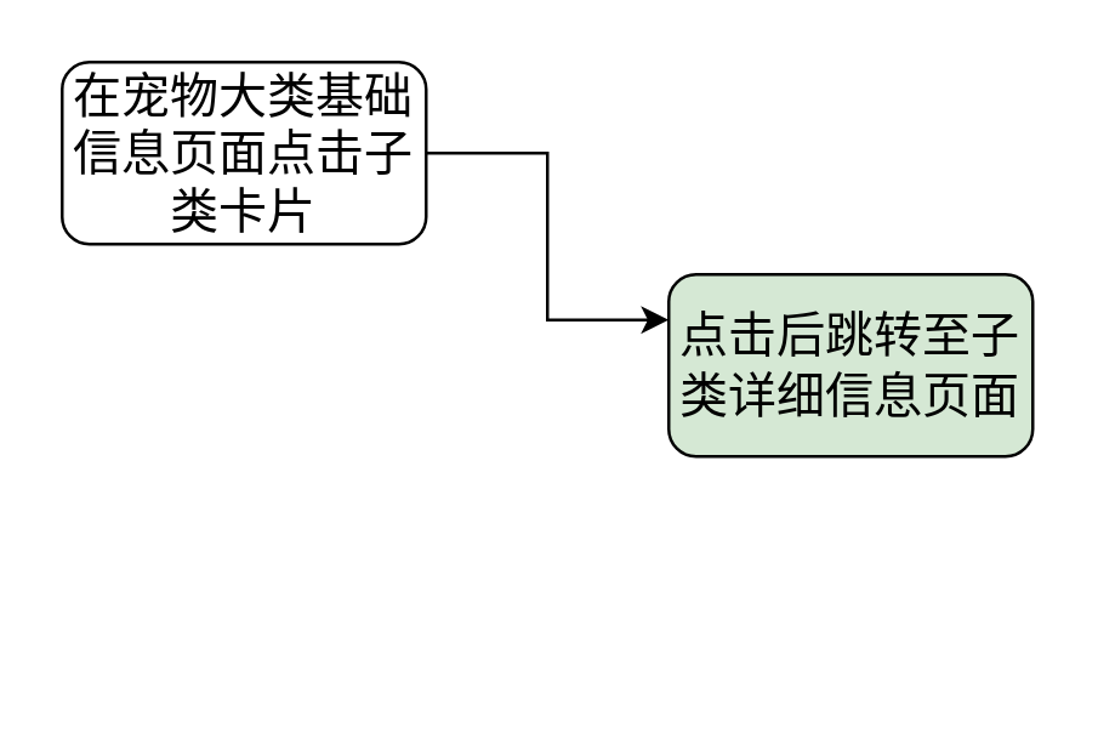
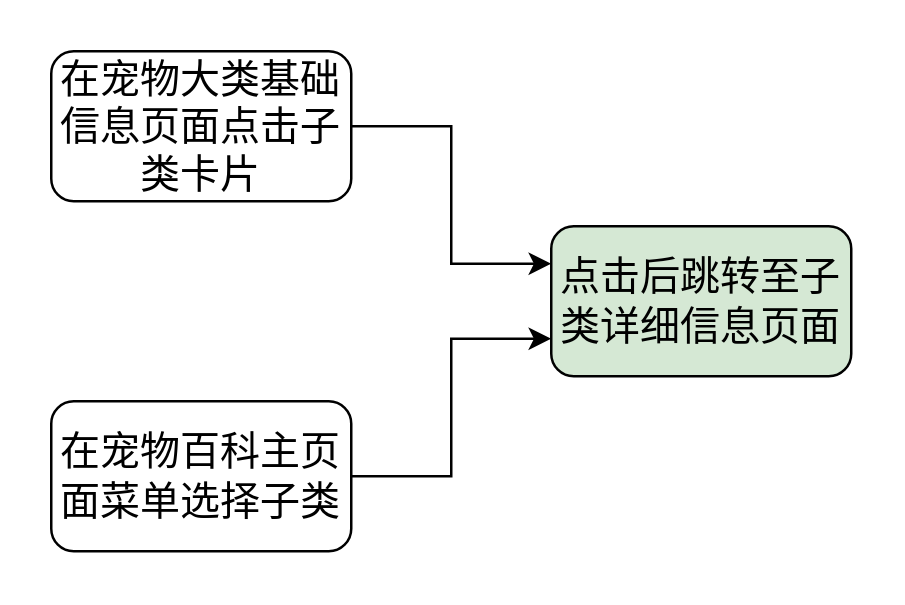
  <mxCell id="0" />
  <mxCell id="1" parent="0" />
  <mxCell id="2" style="edgeStyle=orthogonalEdgeStyle;rounded=0;orthogonalLoop=1;jettySize=auto;html=1;exitX=1;exitY=0.5;exitDx=0;exitDy=0;entryX=0;entryY=0.25;entryDx=0;entryDy=0;" edge="1" parent="1" source="3" target="6"><mxGeometry relative="1" as="geometry" /></mxCell>
  <mxCell id="3" value="&lt;font style=&quot;font-size: 16px;&quot;&gt;在宠物大类基础信息页面点击子类卡片&lt;/font&gt;" style="rounded=1;whiteSpace=wrap;html=1;" vertex="1" parent="1"><mxGeometry x="20" y="20" width="120" height="60" as="geometry" /></mxCell>
+ <mxCell id="4" style="edgeStyle=orthogonalEdgeStyle;rounded=0;orthogonalLoop=1;jettySize=auto;html=1;exitX=1;exitY=0.5;exitDx=0;exitDy=0;entryX=0;entryY=0.75;entryDx=0;entryDy=0;" edge="1" parent="1" source="5" target="6"><mxGeometry relative="1" as="geometry" /></mxCell>
+ <mxCell id="5" value="&lt;font style=&quot;font-size: 16px;&quot;&gt;在宠物百科主页面菜单选择子类&lt;/font&gt;" style="rounded=1;whiteSpace=wrap;html=1;" vertex="1" parent="1"><mxGeometry x="20" y="160" width="120" height="60" as="geometry" /></mxCell>
  <mxCell id="6" value="&lt;font style=&quot;font-size: 16px;&quot;&gt;点击后跳转至子类详细信息页面&lt;/font&gt;" style="rounded=1;whiteSpace=wrap;html=1;fillColor=#d5e8d4;" vertex="1" parent="1"><mxGeometry x="220" y="90" width="120" height="60" as="geometry" /></mxCell>
